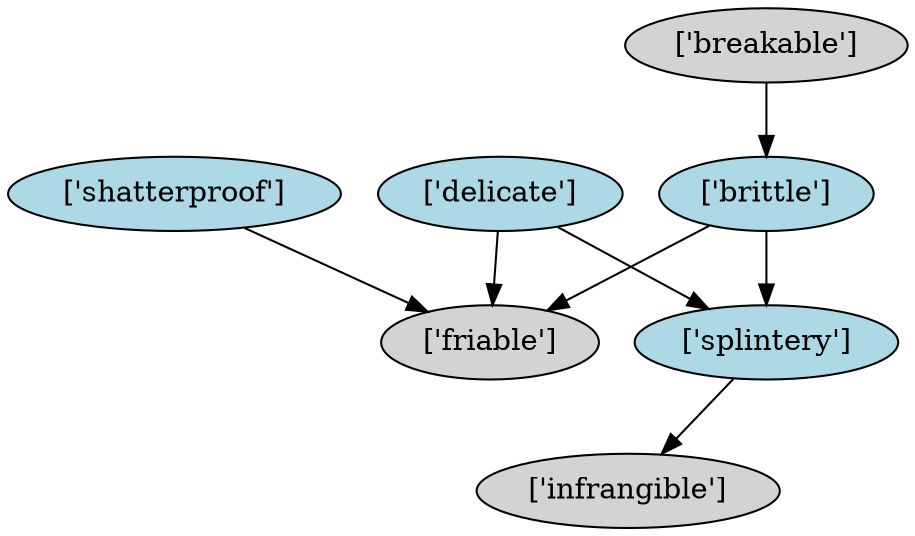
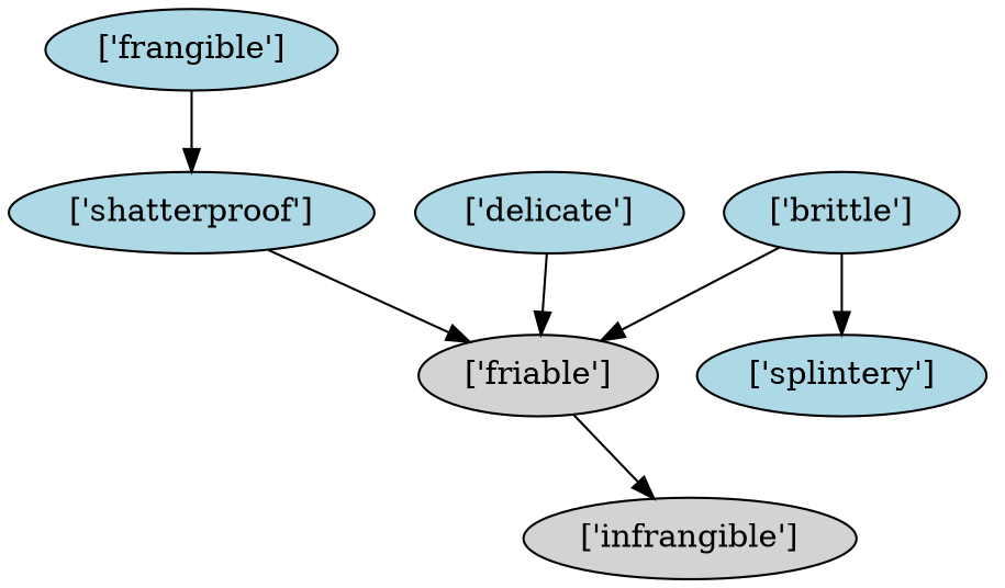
  strict digraph {
    node [fillcolor=lightblue style=filled]
+   "['frangible']"
    "['shatterproof']"
    "['friable']" [fillcolor=lightgrey]
    "['infrangible']" [fillcolor=lightgrey]
    "['brittle']"
    "['splintery']"
    "['delicate']"
-   "['breakable']" [fillcolor=lightgrey]
+   "['frangible']" -> "['shatterproof']"
    "['shatterproof']" -> "['friable']"
-   "['splintery']" -> "['infrangible']"
+   "['friable']" -> "['infrangible']"
    "['brittle']" -> "['friable']"
    "['brittle']" -> "['splintery']"
    "['delicate']" -> "['friable']"
-   "['delicate']" -> "['splintery']"
-   "['breakable']" -> "['brittle']"
  }
